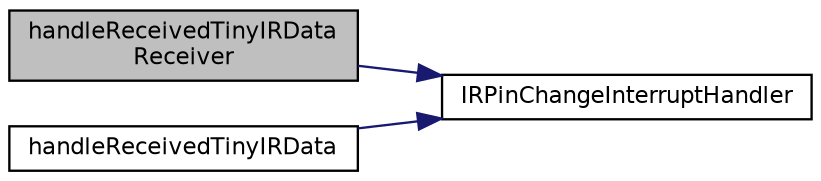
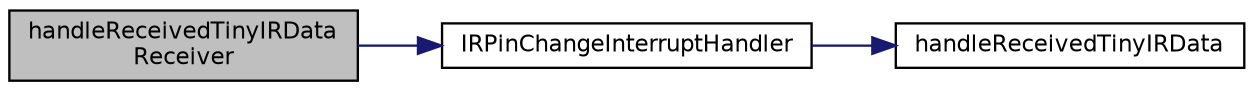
  digraph {
    rankdir=LR
    node [color=black fillcolor=white fontname=Helvetica fontsize=10 shape=record style=filled]
    edge [color=midnightblue fontname=Helvetica fontsize=10 labelfontname=Helvetica labelfontsize=10 style=solid]
    n1 [fillcolor=grey75 fontcolor=black height=0.2 label="handleReceivedTinyIRData\lReceiver" width=0.4]
    n2 [height=0.2 label=IRPinChangeInterruptHandler width=0.4]
    n3 [height=0.2 label=handleReceivedTinyIRData width=0.4]
    n1 -> n2
-   n3 -> n2
+   n2 -> n3
  }
